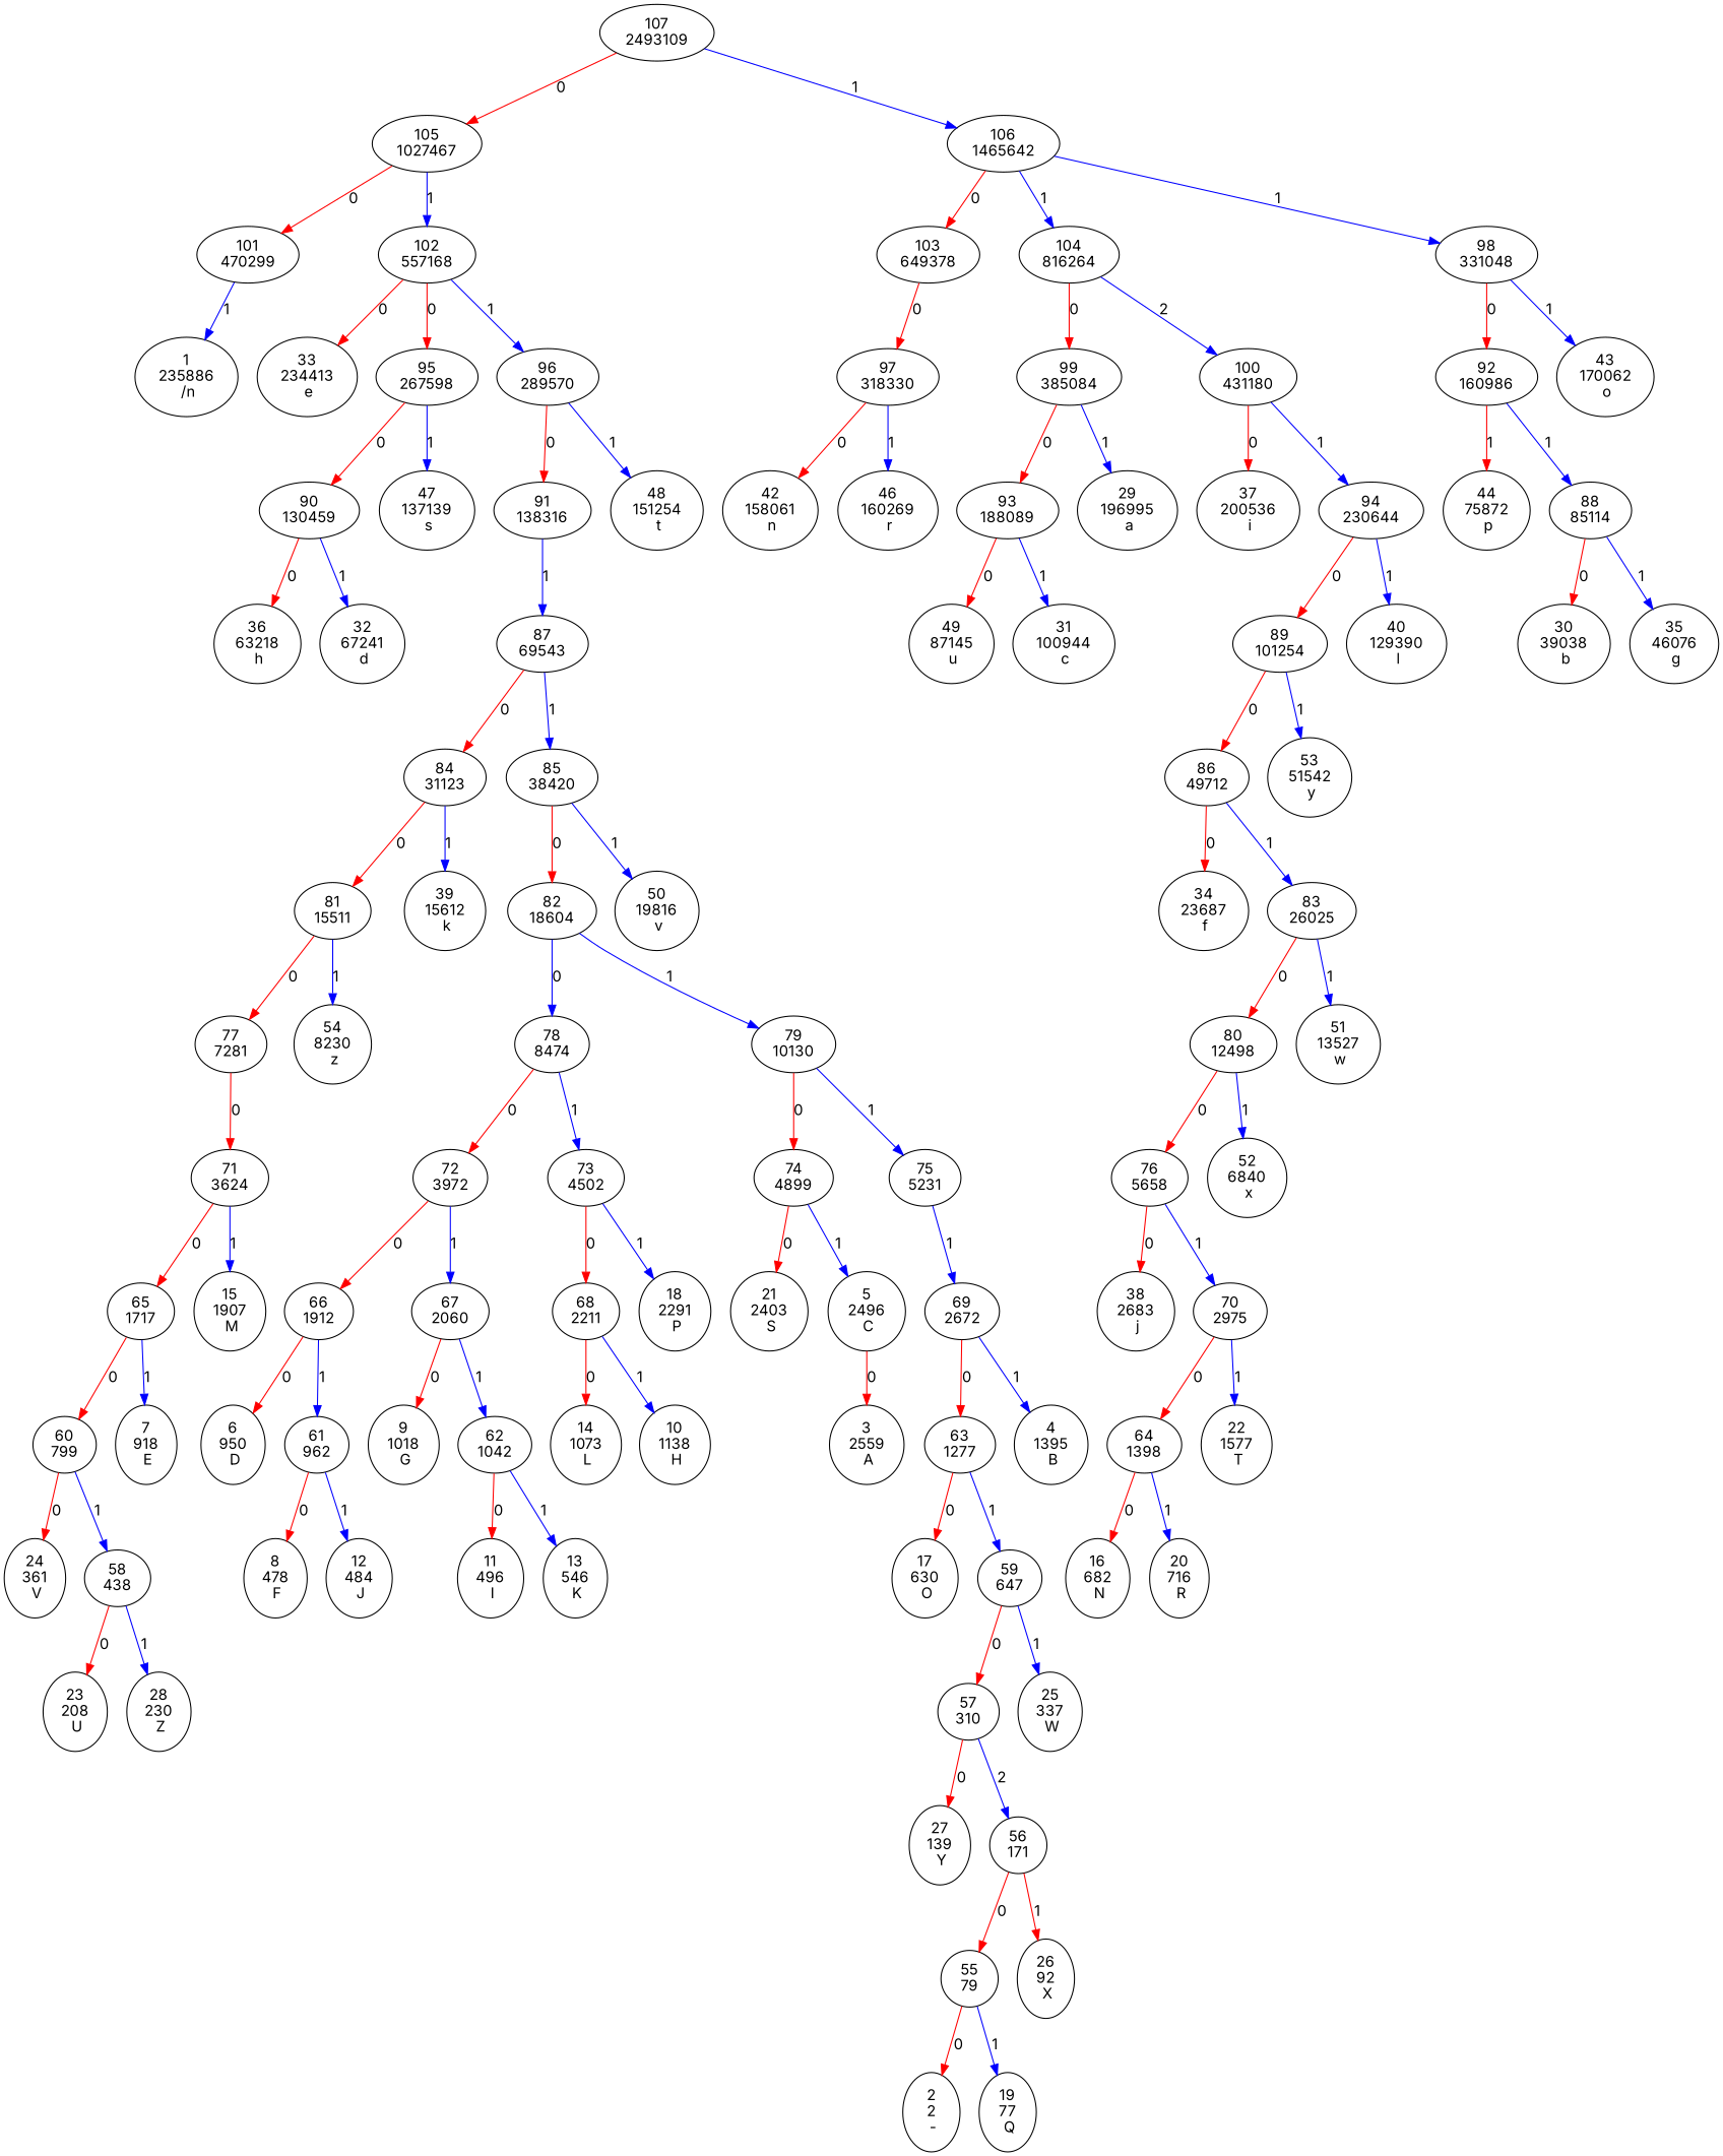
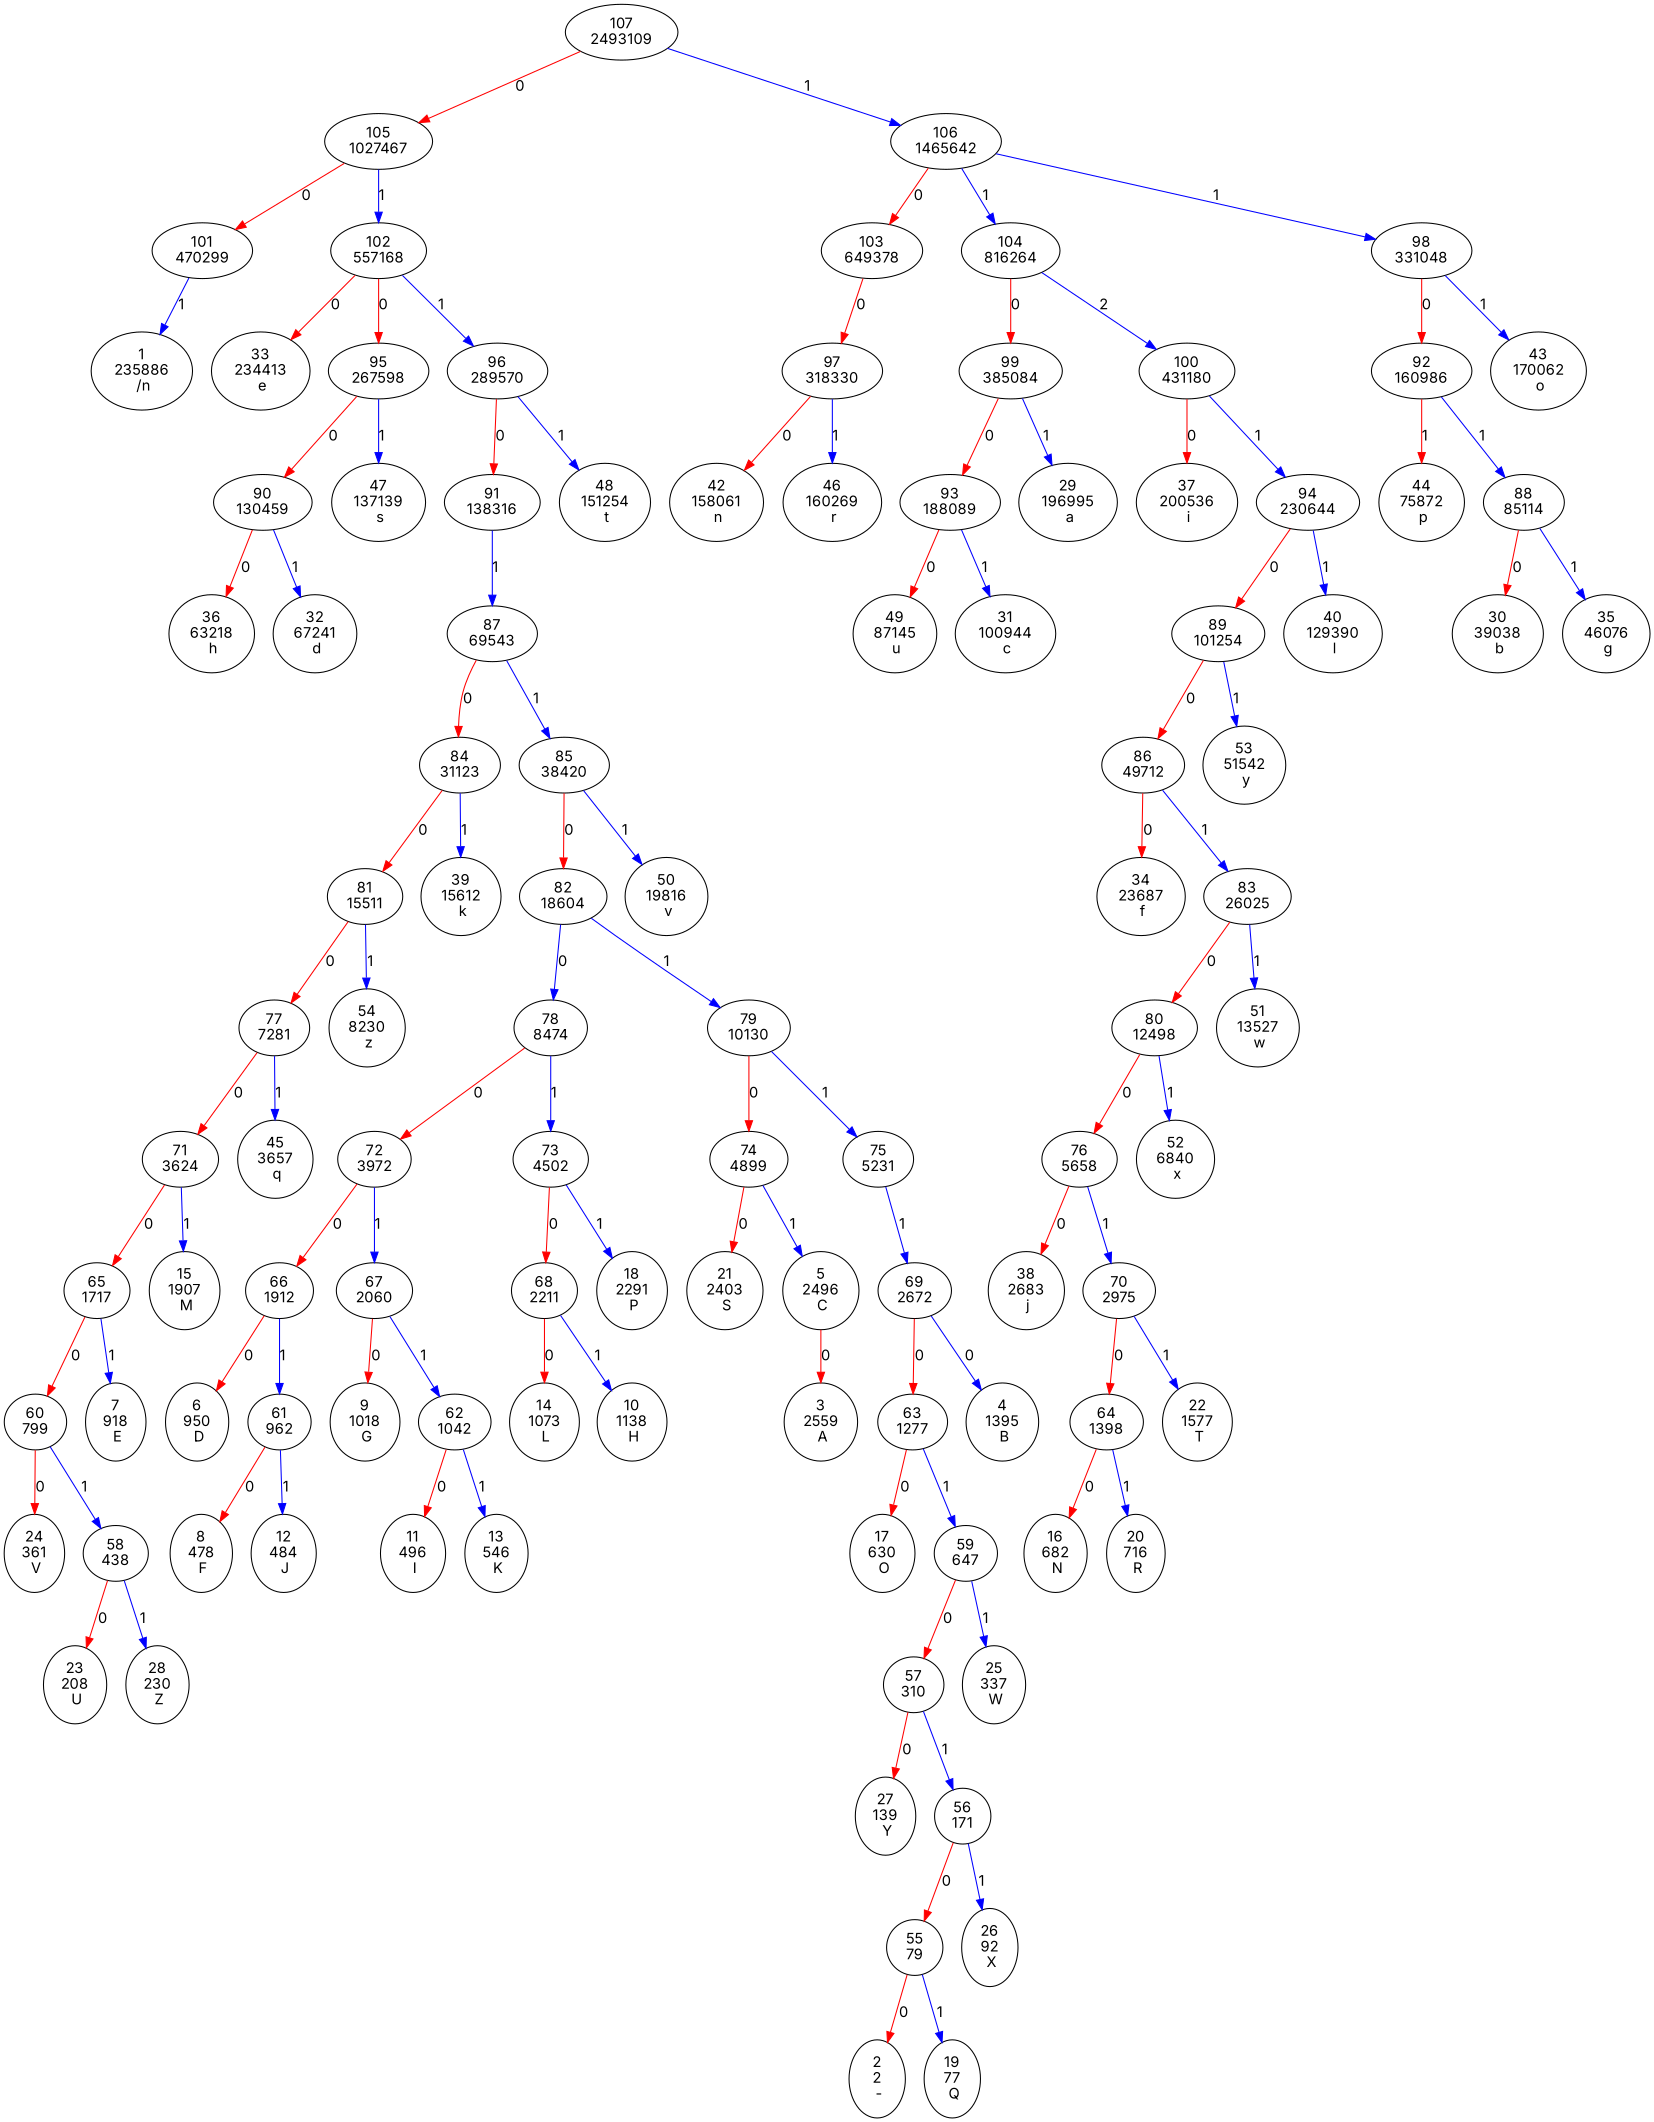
  digraph {
    fontname=Inter
    node [fontname=Inter]
    edge [color=blue fontname=Inter]
    "107\n2493109"
    "105\n1027467"
    "106\n1465642"
    "101\n470299"
    "102\n557168"
    "103\n649378"
    "104\n816264"
    "98\n331048"
    "1\n235886\n /n"
    "33\n234413\n e"
    "95\n267598"
    "96\n289570"
    "90\n130459"
    "47\n137139\n s"
    "91\n138316"
    "48\n151254\n t"
    "36\n63218\n h"
    "32\n67241\n d"
    "87\n69543"
    "84\n31123"
    "85\n38420"
    "81\n15511"
    "39\n15612\n k"
    "82\n18604"
    "50\n19816\n v"
    "77\n7281"
    "54\n8230\n z"
    "71\n3624"
+   "45\n3657\n q"
    "65\n1717"
    "15\n1907\n M"
    "60\n799"
    "7\n918\n E"
    "24\n361\n V"
    "58\n438"
    "23\n208\n U"
    "28\n230\n Z"
    "78\n8474"
    "79\n10130"
    "72\n3972"
    "73\n4502"
    "74\n4899"
    "75\n5231"
    "66\n1912"
    "67\n2060"
    "68\n2211"
    "18\n2291\n P"
    "6\n950\n D"
    "61\n962"
    "9\n1018\n G"
    "62\n1042"
    "8\n478\n F"
    "12\n484\n J"
    "11\n496\n I"
    "13\n546\n K"
    "14\n1073\n L"
    "10\n1138\n H"
    "21\n2403\n S"
    "5\n2496\n C"
    "69\n2672"
    "3\n2559\n A"
    "63\n1277"
    "4\n1395\n B"
    "17\n630\n O"
    "59\n647"
    "57\n310"
    "25\n337\n W"
    "27\n139\n Y"
    "56\n171"
    "55\n79"
    "26\n92\n X"
    "2\n2\n -"
    "19\n77\n Q"
    "97\n318330"
    "99\n385084"
    "100\n431180"
    "42\n158061\n n"
    "46\n160269\n r"
    "92\n160986"
    "43\n170062\n o"
    "44\n75872\n p"
    "88\n85114"
    "30\n39038\n b"
    "35\n46076\n g"
    "93\n188089"
    "29\n196995\n a"
    "37\n200536\n i"
    "94\n230644"
    "49\n87145\n u"
    "31\n100944\n c"
    "89\n101254"
    "40\n129390\n l"
    "86\n49712"
    "53\n51542\n y"
    "34\n23687\n f"
    "83\n26025"
    "80\n12498"
    "51\n13527\n w"
    "76\n5658"
    "52\n6840\n x"
    "38\n2683\n j"
    "70\n2975"
    "64\n1398"
    "22\n1577\n T"
    "16\n682\n N"
    "20\n716\n R"
    "107\n2493109" -> "105\n1027467" [color=red label=0]
    "107\n2493109" -> "106\n1465642" [label=1]
    "105\n1027467" -> "101\n470299" [color=red label=0]
    "105\n1027467" -> "102\n557168" [label=1]
    "106\n1465642" -> "103\n649378" [color=red label=0]
    "106\n1465642" -> "104\n816264" [label=1]
    "106\n1465642" -> "98\n331048" [label=1]
    "101\n470299" -> "1\n235886\n /n" [label=1]
    "102\n557168" -> "33\n234413\n e" [color=red label=0]
    "102\n557168" -> "95\n267598" [color=red label=0]
    "102\n557168" -> "96\n289570" [label=1]
    "103\n649378" -> "97\n318330" [color=red label=0]
    "104\n816264" -> "99\n385084" [color=red label=0]
    "104\n816264" -> "100\n431180" [label=2]
    "98\n331048" -> "92\n160986" [color=red label=0]
    "98\n331048" -> "43\n170062\n o" [label=1]
    "95\n267598" -> "90\n130459" [color=red label=0]
    "95\n267598" -> "47\n137139\n s" [label=1]
    "96\n289570" -> "91\n138316" [color=red label=0]
    "96\n289570" -> "48\n151254\n t" [label=1]
    "90\n130459" -> "36\n63218\n h" [color=red label=0]
    "90\n130459" -> "32\n67241\n d" [label=1]
    "91\n138316" -> "87\n69543" [label=1]
    "87\n69543" -> "84\n31123" [color=red label=0]
    "87\n69543" -> "85\n38420" [label=1]
    "84\n31123" -> "81\n15511" [color=red label=0]
    "84\n31123" -> "39\n15612\n k" [label=1]
    "85\n38420" -> "82\n18604" [color=red label=0]
    "85\n38420" -> "50\n19816\n v" [label=1]
    "81\n15511" -> "77\n7281" [color=red label=0]
    "81\n15511" -> "54\n8230\n z" [label=1]
    "82\n18604" -> "78\n8474" [label=0]
    "82\n18604" -> "79\n10130" [label=1]
    "77\n7281" -> "71\n3624" [color=red label=0]
+   "77\n7281" -> "45\n3657\n q" [label=1]
    "71\n3624" -> "65\n1717" [color=red label=0]
    "71\n3624" -> "15\n1907\n M" [label=1]
    "65\n1717" -> "60\n799" [color=red label=0]
    "65\n1717" -> "7\n918\n E" [label=1]
    "60\n799" -> "24\n361\n V" [color=red label=0]
    "60\n799" -> "58\n438" [label=1]
    "58\n438" -> "23\n208\n U" [color=red label=0]
    "58\n438" -> "28\n230\n Z" [label=1]
    "78\n8474" -> "72\n3972" [color=red label=0]
    "78\n8474" -> "73\n4502" [label=1]
    "79\n10130" -> "74\n4899" [color=red label=0]
    "79\n10130" -> "75\n5231" [label=1]
    "72\n3972" -> "66\n1912" [color=red label=0]
    "72\n3972" -> "67\n2060" [label=1]
    "73\n4502" -> "68\n2211" [color=red label=0]
    "73\n4502" -> "18\n2291\n P" [label=1]
    "74\n4899" -> "21\n2403\n S" [color=red label=0]
    "74\n4899" -> "5\n2496\n C" [label=1]
    "75\n5231" -> "69\n2672" [label=1]
    "66\n1912" -> "6\n950\n D" [color=red label=0]
    "66\n1912" -> "61\n962" [label=1]
    "67\n2060" -> "9\n1018\n G" [color=red label=0]
    "67\n2060" -> "62\n1042" [label=1]
    "68\n2211" -> "14\n1073\n L" [color=red label=0]
    "68\n2211" -> "10\n1138\n H" [label=1]
    "61\n962" -> "8\n478\n F" [color=red label=0]
    "61\n962" -> "12\n484\n J" [label=1]
    "62\n1042" -> "11\n496\n I" [color=red label=0]
    "62\n1042" -> "13\n546\n K" [label=1]
    "5\n2496\n C" -> "3\n2559\n A" [color=red label=0]
    "69\n2672" -> "63\n1277" [color=red label=0]
-   "69\n2672" -> "4\n1395\n B" [label=1]
+   "69\n2672" -> "4\n1395\n B" [label=0]
    "63\n1277" -> "17\n630\n O" [color=red label=0]
    "63\n1277" -> "59\n647" [label=1]
    "59\n647" -> "57\n310" [color=red label=0]
    "59\n647" -> "25\n337\n W" [label=1]
    "57\n310" -> "27\n139\n Y" [color=red label=0]
-   "57\n310" -> "56\n171" [label=2]
+   "57\n310" -> "56\n171" [label=1]
    "56\n171" -> "55\n79" [color=red label=0]
-   "56\n171" -> "26\n92\n X" [color=red label=1]
+   "56\n171" -> "26\n92\n X" [label=1]
    "55\n79" -> "2\n2\n -" [color=red label=0]
    "55\n79" -> "19\n77\n Q" [label=1]
    "97\n318330" -> "42\n158061\n n" [color=red label=0]
    "97\n318330" -> "46\n160269\n r" [label=1]
    "99\n385084" -> "93\n188089" [color=red label=0]
    "99\n385084" -> "29\n196995\n a" [label=1]
    "100\n431180" -> "37\n200536\n i" [color=red label=0]
    "100\n431180" -> "94\n230644" [label=1]
    "92\n160986" -> "44\n75872\n p" [color=red label=1]
    "92\n160986" -> "88\n85114" [label=1]
    "88\n85114" -> "30\n39038\n b" [color=red label=0]
    "88\n85114" -> "35\n46076\n g" [label=1]
    "93\n188089" -> "49\n87145\n u" [color=red label=0]
    "93\n188089" -> "31\n100944\n c" [label=1]
    "94\n230644" -> "89\n101254" [color=red label=0]
    "94\n230644" -> "40\n129390\n l" [label=1]
    "89\n101254" -> "86\n49712" [color=red label=0]
    "89\n101254" -> "53\n51542\n y" [label=1]
    "86\n49712" -> "34\n23687\n f" [color=red label=0]
    "86\n49712" -> "83\n26025" [label=1]
    "83\n26025" -> "80\n12498" [color=red label=0]
    "83\n26025" -> "51\n13527\n w" [label=1]
    "80\n12498" -> "76\n5658" [color=red label=0]
    "80\n12498" -> "52\n6840\n x" [label=1]
    "76\n5658" -> "38\n2683\n j" [color=red label=0]
    "76\n5658" -> "70\n2975" [label=1]
    "70\n2975" -> "64\n1398" [color=red label=0]
    "70\n2975" -> "22\n1577\n T" [label=1]
    "64\n1398" -> "16\n682\n N" [color=red label=0]
    "64\n1398" -> "20\n716\n R" [label=1]
  }
